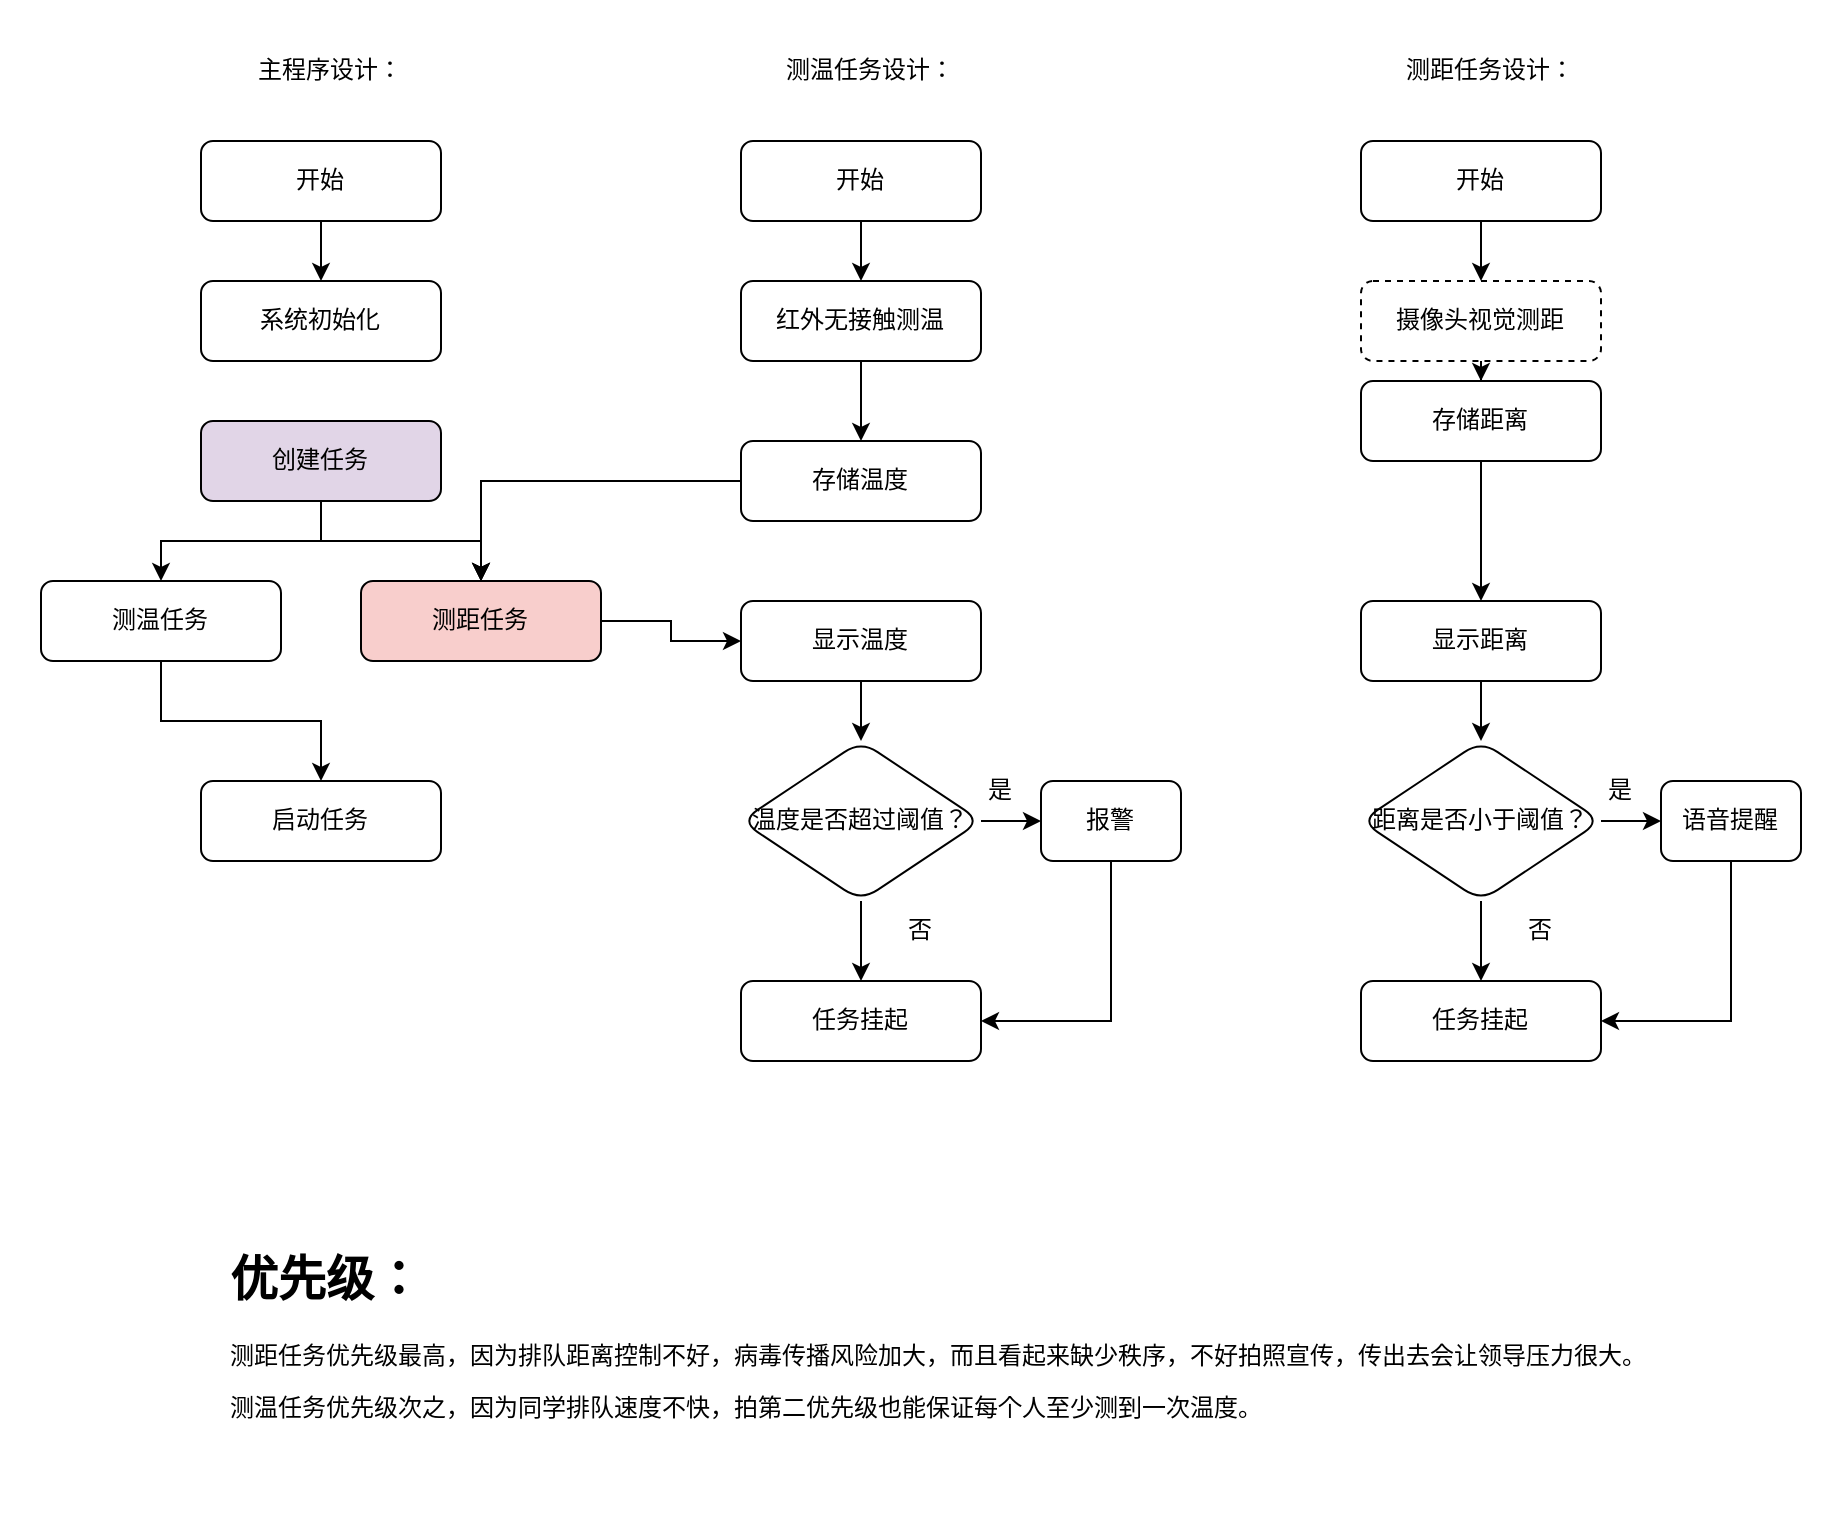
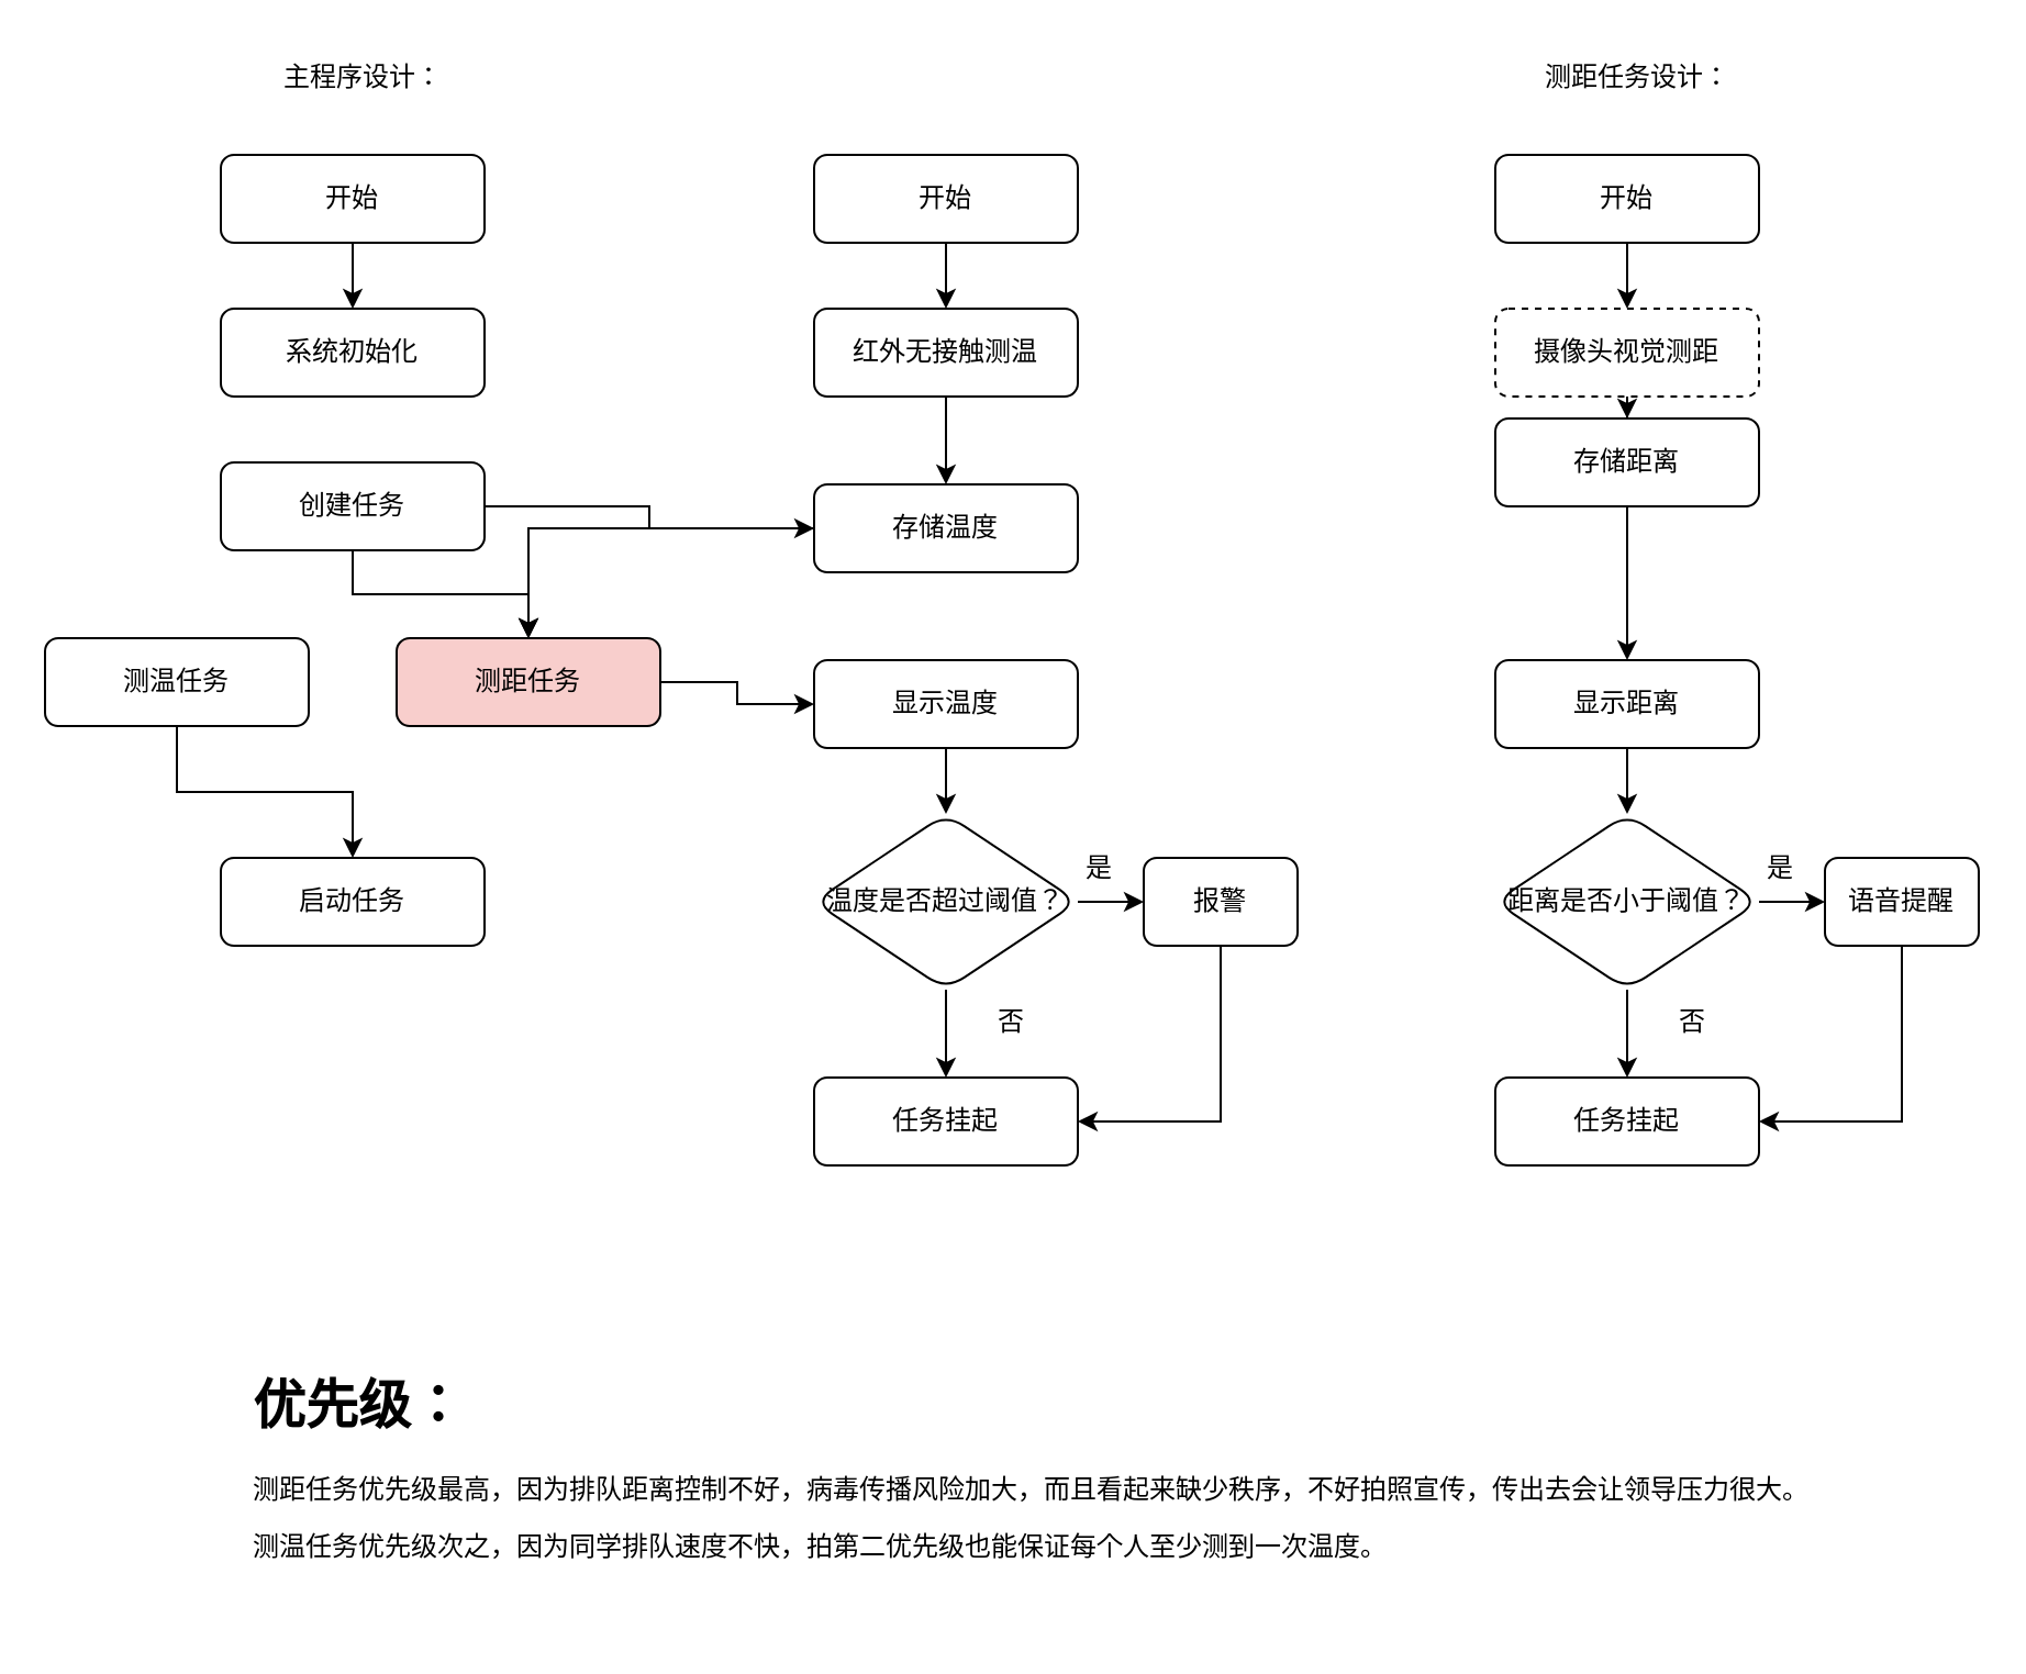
  <mxCell id="0" />
  <mxCell id="1" parent="0" />
  <mxCell id="2" value="" style="edgeStyle=orthogonalEdgeStyle;rounded=0;orthogonalLoop=1;jettySize=auto;html=1;" edge="1" parent="1" source="3" target="6"><mxGeometry relative="1" as="geometry" /></mxCell>
  <mxCell id="3" value="开始" style="rounded=1;whiteSpace=wrap;html=1;fontSize=12;glass=0;strokeWidth=1;shadow=0;" parent="1" vertex="1"><mxGeometry x="100" y="70" width="120" height="40" as="geometry" /></mxCell>
  <mxCell id="4" value="启动任务" style="rounded=1;whiteSpace=wrap;html=1;fontSize=12;glass=0;strokeWidth=1;shadow=0;" parent="1" vertex="1"><mxGeometry x="100" y="390" width="120" height="40" as="geometry" /></mxCell>
  <mxCell id="5" value="主程序设计：" style="text;html=1;strokeColor=none;fillColor=none;align=center;verticalAlign=middle;whiteSpace=wrap;rounded=0;" vertex="1" parent="1"><mxGeometry x="110" y="20" width="110" height="30" as="geometry" /></mxCell>
  <mxCell id="6" value="系统初始化" style="whiteSpace=wrap;html=1;rounded=1;glass=0;strokeWidth=1;shadow=0;" vertex="1" parent="1"><mxGeometry x="100" y="140" width="120" height="40" as="geometry" /></mxCell>
  <mxCell id="7" value="" style="edgeStyle=orthogonalEdgeStyle;rounded=0;orthogonalLoop=1;jettySize=auto;html=1;" edge="1" parent="1" source="10" target="22"><mxGeometry relative="1" as="geometry" /></mxCell>
  <mxCell id="8" value="" style="edgeStyle=orthogonalEdgeStyle;rounded=0;orthogonalLoop=1;jettySize=auto;html=1;" edge="1" parent="1" source="10" target="22"><mxGeometry relative="1" as="geometry" /></mxCell>
- <mxCell id="9" style="edgeStyle=orthogonalEdgeStyle;rounded=0;orthogonalLoop=1;jettySize=auto;html=1;entryX=0.5;entryY=0;entryDx=0;entryDy=0;" edge="1" parent="1" source="10" target="12"><mxGeometry relative="1" as="geometry" /></mxCell>
- <mxCell id="10" value="创建任务" style="whiteSpace=wrap;html=1;rounded=1;glass=0;strokeWidth=1;shadow=0;fillColor=#e1d5e7;" vertex="1" parent="1"><mxGeometry x="100" y="210" width="120" height="40" as="geometry" /></mxCell>
+ <mxCell id="9" style="edgeStyle=orthogonalEdgeStyle;rounded=0;orthogonalLoop=1;jettySize=auto;html=1;" edge="1" parent="1" source="10" target="31"><mxGeometry relative="1" as="geometry" /></mxCell>
+ <mxCell id="10" value="创建任务" style="whiteSpace=wrap;html=1;rounded=1;glass=0;strokeWidth=1;shadow=0;" vertex="1" parent="1"><mxGeometry x="100" y="210" width="120" height="40" as="geometry" /></mxCell>
  <mxCell id="11" value="" style="edgeStyle=orthogonalEdgeStyle;rounded=0;orthogonalLoop=1;jettySize=auto;html=1;" edge="1" parent="1" source="12" target="4"><mxGeometry relative="1" as="geometry" /></mxCell>
  <mxCell id="12" value="测温任务" style="whiteSpace=wrap;html=1;rounded=1;glass=0;strokeWidth=1;shadow=0;" vertex="1" parent="1"><mxGeometry x="20" y="290" width="120" height="40" as="geometry" /></mxCell>
- <mxCell id="13" value="测温任务设计：" style="text;html=1;strokeColor=none;fillColor=none;align=center;verticalAlign=middle;whiteSpace=wrap;rounded=0;" vertex="1" parent="1"><mxGeometry x="380" y="20" width="110" height="30" as="geometry" /></mxCell>
  <mxCell id="14" value="" style="edgeStyle=orthogonalEdgeStyle;rounded=0;orthogonalLoop=1;jettySize=auto;html=1;" edge="1" parent="1" source="15" target="17"><mxGeometry relative="1" as="geometry" /></mxCell>
  <mxCell id="15" value="开始" style="rounded=1;whiteSpace=wrap;html=1;" vertex="1" parent="1"><mxGeometry x="370" y="70" width="120" height="40" as="geometry" /></mxCell>
  <mxCell id="16" value="" style="edgeStyle=orthogonalEdgeStyle;rounded=0;orthogonalLoop=1;jettySize=auto;html=1;" edge="1" parent="1" source="17" target="31"><mxGeometry relative="1" as="geometry" /></mxCell>
  <mxCell id="17" value="红外无接触测温" style="whiteSpace=wrap;html=1;rounded=1;" vertex="1" parent="1"><mxGeometry x="370" y="140" width="120" height="40" as="geometry" /></mxCell>
  <mxCell id="18" value="" style="edgeStyle=orthogonalEdgeStyle;rounded=0;orthogonalLoop=1;jettySize=auto;html=1;" edge="1" parent="1" source="19" target="36"><mxGeometry relative="1" as="geometry" /></mxCell>
  <mxCell id="19" value="显示温度" style="rounded=1;whiteSpace=wrap;html=1;" vertex="1" parent="1"><mxGeometry x="370" y="300" width="120" height="40" as="geometry" /></mxCell>
  <mxCell id="20" value="任务挂起" style="whiteSpace=wrap;html=1;rounded=1;" vertex="1" parent="1"><mxGeometry x="370" y="490" width="120" height="40" as="geometry" /></mxCell>
  <mxCell id="21" value="" style="edgeStyle=orthogonalEdgeStyle;rounded=0;orthogonalLoop=1;jettySize=auto;html=1;" edge="1" parent="1" source="22" target="19"><mxGeometry relative="1" as="geometry" /></mxCell>
  <mxCell id="22" value="测距任务" style="whiteSpace=wrap;html=1;rounded=1;glass=0;strokeWidth=1;shadow=0;fillColor=#f8cecc;" vertex="1" parent="1"><mxGeometry x="180" y="290" width="120" height="40" as="geometry" /></mxCell>
  <mxCell id="23" value="测距任务设计：" style="text;html=1;strokeColor=none;fillColor=none;align=center;verticalAlign=middle;whiteSpace=wrap;rounded=0;" vertex="1" parent="1"><mxGeometry x="690" y="20" width="110" height="30" as="geometry" /></mxCell>
  <mxCell id="24" value="" style="edgeStyle=orthogonalEdgeStyle;rounded=0;orthogonalLoop=1;jettySize=auto;html=1;" edge="1" parent="1" source="25" target="27"><mxGeometry relative="1" as="geometry" /></mxCell>
  <mxCell id="25" value="开始" style="rounded=1;whiteSpace=wrap;html=1;" vertex="1" parent="1"><mxGeometry x="680" y="70" width="120" height="40" as="geometry" /></mxCell>
  <mxCell id="26" value="" style="edgeStyle=orthogonalEdgeStyle;rounded=0;orthogonalLoop=1;jettySize=auto;html=1;" edge="1" parent="1" source="27" target="33"><mxGeometry relative="1" as="geometry" /></mxCell>
  <mxCell id="27" value="摄像头视觉测距" style="whiteSpace=wrap;html=1;rounded=1;dashed=1;" vertex="1" parent="1"><mxGeometry x="680" y="140" width="120" height="40" as="geometry" /></mxCell>
  <mxCell id="28" style="edgeStyle=orthogonalEdgeStyle;rounded=0;orthogonalLoop=1;jettySize=auto;html=1;entryX=0.5;entryY=0;entryDx=0;entryDy=0;" edge="1" parent="1" source="29" target="44"><mxGeometry relative="1" as="geometry" /></mxCell>
  <mxCell id="29" value="显示距离" style="rounded=1;whiteSpace=wrap;html=1;" vertex="1" parent="1"><mxGeometry x="680" y="300" width="120" height="40" as="geometry" /></mxCell>
  <mxCell id="30" value="" style="edgeStyle=orthogonalEdgeStyle;rounded=0;orthogonalLoop=1;jettySize=auto;html=1;" edge="1" parent="1" source="31" target="22"><mxGeometry relative="1" as="geometry" /></mxCell>
  <mxCell id="31" value="存储温度" style="rounded=1;whiteSpace=wrap;html=1;" vertex="1" parent="1"><mxGeometry x="370" y="220" width="120" height="40" as="geometry" /></mxCell>
  <mxCell id="32" style="edgeStyle=orthogonalEdgeStyle;rounded=0;orthogonalLoop=1;jettySize=auto;html=1;entryX=0.5;entryY=0;entryDx=0;entryDy=0;" edge="1" parent="1" source="33" target="29"><mxGeometry relative="1" as="geometry" /></mxCell>
  <mxCell id="33" value="存储距离" style="rounded=1;whiteSpace=wrap;html=1;" vertex="1" parent="1"><mxGeometry x="680" y="190" width="120" height="40" as="geometry" /></mxCell>
  <mxCell id="34" value="" style="edgeStyle=orthogonalEdgeStyle;rounded=0;orthogonalLoop=1;jettySize=auto;html=1;" edge="1" parent="1" source="36" target="20"><mxGeometry relative="1" as="geometry" /></mxCell>
  <mxCell id="35" value="" style="edgeStyle=orthogonalEdgeStyle;rounded=0;orthogonalLoop=1;jettySize=auto;html=1;" edge="1" parent="1" source="36" target="39"><mxGeometry relative="1" as="geometry" /></mxCell>
  <mxCell id="36" value="温度是否超过阈值？" style="rhombus;whiteSpace=wrap;html=1;rounded=1;" vertex="1" parent="1"><mxGeometry x="370" y="370" width="120" height="80" as="geometry" /></mxCell>
  <mxCell id="37" value="否" style="text;html=1;strokeColor=none;fillColor=none;align=center;verticalAlign=middle;whiteSpace=wrap;rounded=0;" vertex="1" parent="1"><mxGeometry x="430" y="450" width="60" height="30" as="geometry" /></mxCell>
  <mxCell id="38" style="edgeStyle=orthogonalEdgeStyle;rounded=0;orthogonalLoop=1;jettySize=auto;html=1;entryX=1;entryY=0.5;entryDx=0;entryDy=0;" edge="1" parent="1" source="39" target="20"><mxGeometry relative="1" as="geometry"><Array as="points"><mxPoint x="555" y="510" /></Array></mxGeometry></mxCell>
  <mxCell id="39" value="报警" style="whiteSpace=wrap;html=1;rounded=1;" vertex="1" parent="1"><mxGeometry x="520" y="390" width="70" height="40" as="geometry" /></mxCell>
  <mxCell id="40" value="是" style="text;html=1;strokeColor=none;fillColor=none;align=center;verticalAlign=middle;whiteSpace=wrap;rounded=0;" vertex="1" parent="1"><mxGeometry x="470" y="380" width="60" height="30" as="geometry" /></mxCell>
  <mxCell id="41" value="任务挂起" style="whiteSpace=wrap;html=1;rounded=1;" vertex="1" parent="1"><mxGeometry x="680" y="490" width="120" height="40" as="geometry" /></mxCell>
  <mxCell id="42" value="" style="edgeStyle=orthogonalEdgeStyle;rounded=0;orthogonalLoop=1;jettySize=auto;html=1;" edge="1" parent="1" source="44" target="41"><mxGeometry relative="1" as="geometry" /></mxCell>
  <mxCell id="43" value="" style="edgeStyle=orthogonalEdgeStyle;rounded=0;orthogonalLoop=1;jettySize=auto;html=1;" edge="1" parent="1" source="44" target="47"><mxGeometry relative="1" as="geometry" /></mxCell>
  <mxCell id="44" value="距离是否小于阈值？" style="rhombus;whiteSpace=wrap;html=1;rounded=1;" vertex="1" parent="1"><mxGeometry x="680" y="370" width="120" height="80" as="geometry" /></mxCell>
  <mxCell id="45" value="否" style="text;html=1;strokeColor=none;fillColor=none;align=center;verticalAlign=middle;whiteSpace=wrap;rounded=0;" vertex="1" parent="1"><mxGeometry x="740" y="450" width="60" height="30" as="geometry" /></mxCell>
  <mxCell id="46" style="edgeStyle=orthogonalEdgeStyle;rounded=0;orthogonalLoop=1;jettySize=auto;html=1;entryX=1;entryY=0.5;entryDx=0;entryDy=0;" edge="1" parent="1" source="47" target="41"><mxGeometry relative="1" as="geometry"><Array as="points"><mxPoint x="865" y="510" /></Array></mxGeometry></mxCell>
  <mxCell id="47" value="语音提醒" style="whiteSpace=wrap;html=1;rounded=1;" vertex="1" parent="1"><mxGeometry x="830" y="390" width="70" height="40" as="geometry" /></mxCell>
  <mxCell id="48" value="是" style="text;html=1;strokeColor=none;fillColor=none;align=center;verticalAlign=middle;whiteSpace=wrap;rounded=0;" vertex="1" parent="1"><mxGeometry x="780" y="380" width="60" height="30" as="geometry" /></mxCell>
  <mxCell id="49" value="&lt;h1&gt;优先级：&lt;/h1&gt;&lt;p&gt;测距任务优先级最高，因为排队距离控制不好，病毒传播风险加大，而且看起来缺少秩序，不好拍照宣传，传出去会让领导压力很大。&lt;/p&gt;&lt;p&gt;测温任务优先级次之，因为同学排队速度不快，拍第二优先级也能保证每个人至少测到一次温度。&lt;/p&gt;" style="text;html=1;strokeColor=none;fillColor=none;spacing=5;spacingTop=-20;whiteSpace=wrap;overflow=hidden;rounded=0;" vertex="1" parent="1"><mxGeometry x="110" y="620" width="760" height="120" as="geometry" /></mxCell>
